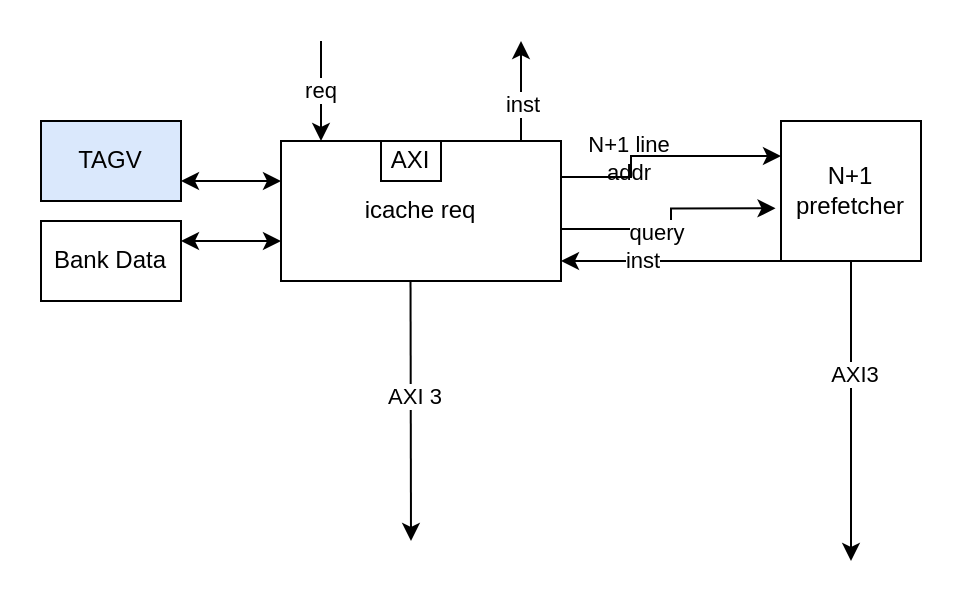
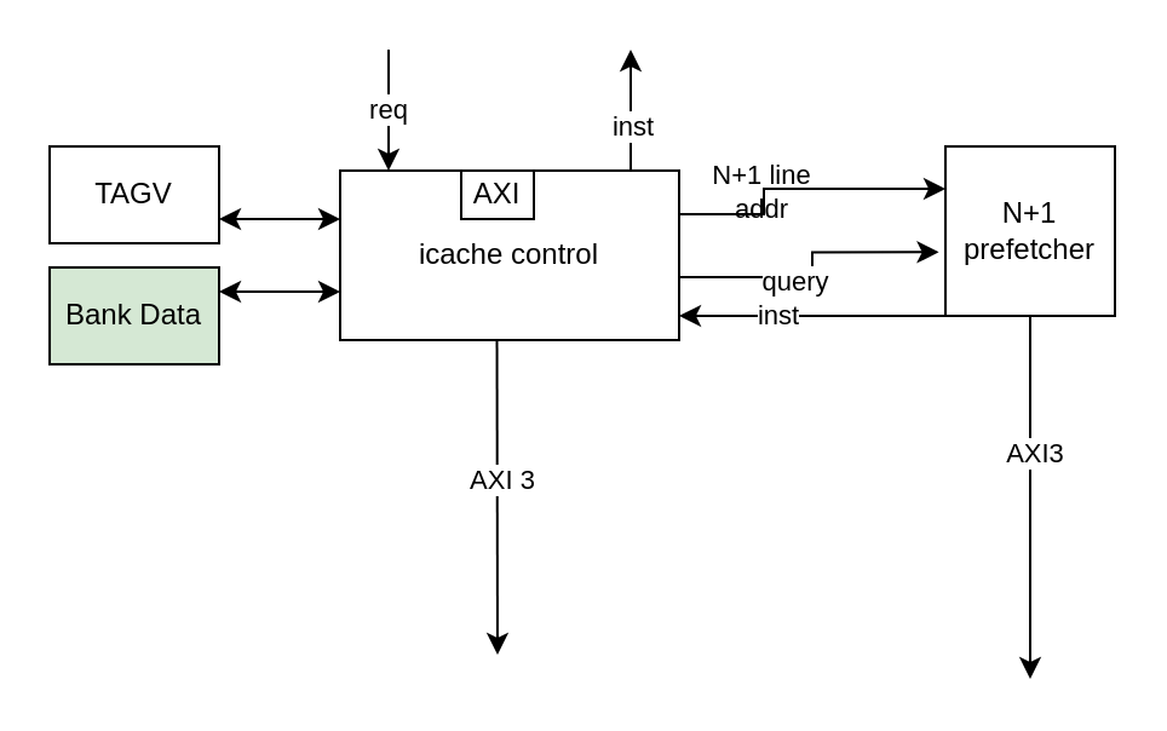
  <mxCell id="0" />
  <mxCell id="1" parent="0" />
  <mxCell id="2" style="edgeStyle=orthogonalEdgeStyle;rounded=0;orthogonalLoop=1;jettySize=auto;html=1;" edge="1" parent="1" source="9"><mxGeometry relative="1" as="geometry"><mxPoint x="260" y="20" as="targetPoint" /><Array as="points"><mxPoint x="260" y="60" /><mxPoint x="260" y="60" /></Array></mxGeometry></mxCell>
  <mxCell id="3" value="inst" style="edgeLabel;html=1;align=center;verticalAlign=middle;resizable=0;points=[];" vertex="1" connectable="0" parent="2"><mxGeometry x="-0.253" relative="1" as="geometry"><mxPoint as="offset" /></mxGeometry></mxCell>
  <mxCell id="4" value="req" style="edgeStyle=orthogonalEdgeStyle;rounded=0;orthogonalLoop=1;jettySize=auto;html=1;" edge="1" parent="1" target="9"><mxGeometry relative="1" as="geometry"><mxPoint x="160" y="20" as="sourcePoint" /><Array as="points"><mxPoint x="160" y="60" /><mxPoint x="160" y="60" /></Array></mxGeometry></mxCell>
  <mxCell id="5" style="edgeStyle=orthogonalEdgeStyle;rounded=0;orthogonalLoop=1;jettySize=auto;html=1;entryX=0;entryY=0.25;entryDx=0;entryDy=0;" edge="1" parent="1" source="9" target="15"><mxGeometry relative="1" as="geometry"><Array as="points"><mxPoint x="315" y="88" /></Array></mxGeometry></mxCell>
  <mxCell id="6" value="N+1 line&lt;br&gt;addr" style="edgeLabel;html=1;align=center;verticalAlign=middle;resizable=0;points=[];labelBackgroundColor=none;" vertex="1" connectable="0" parent="5"><mxGeometry x="-0.248" y="2" relative="1" as="geometry"><mxPoint as="offset" /></mxGeometry></mxCell>
  <mxCell id="7" style="edgeStyle=orthogonalEdgeStyle;rounded=0;orthogonalLoop=1;jettySize=auto;html=1;entryX=-0.039;entryY=0.624;entryDx=0;entryDy=0;entryPerimeter=0;" edge="1" parent="1" source="9" target="15"><mxGeometry relative="1" as="geometry"><Array as="points"><mxPoint x="335" y="114" /></Array></mxGeometry></mxCell>
  <mxCell id="8" value="query" style="edgeLabel;html=1;align=center;verticalAlign=middle;resizable=0;points=[];" vertex="1" connectable="0" parent="7"><mxGeometry x="-0.207" y="-1" relative="1" as="geometry"><mxPoint as="offset" /></mxGeometry></mxCell>
- <mxCell id="9" value="icache req" style="rounded=0;whiteSpace=wrap;html=1;" vertex="1" parent="1"><mxGeometry x="140" y="70" width="140" height="70" as="geometry" /></mxCell>
+ <mxCell id="9" value="icache control" style="rounded=0;whiteSpace=wrap;html=1;" vertex="1" parent="1"><mxGeometry x="140" y="70" width="140" height="70" as="geometry" /></mxCell>
  <mxCell id="10" value="AXI" style="rounded=0;whiteSpace=wrap;html=1;" vertex="1" parent="1"><mxGeometry x="190" y="70" width="30" height="20" as="geometry" /></mxCell>
  <mxCell id="11" style="edgeStyle=orthogonalEdgeStyle;rounded=0;orthogonalLoop=1;jettySize=auto;html=1;" edge="1" parent="1" source="15"><mxGeometry relative="1" as="geometry"><mxPoint x="280" y="130" as="targetPoint" /><Array as="points"><mxPoint x="370" y="130" /><mxPoint x="370" y="130" /></Array></mxGeometry></mxCell>
  <mxCell id="12" value="inst" style="edgeLabel;html=1;align=center;verticalAlign=middle;resizable=0;points=[];" vertex="1" connectable="0" parent="11"><mxGeometry x="0.27" y="-1" relative="1" as="geometry"><mxPoint as="offset" /></mxGeometry></mxCell>
  <mxCell id="13" style="edgeStyle=orthogonalEdgeStyle;rounded=0;orthogonalLoop=1;jettySize=auto;html=1;" edge="1" parent="1" source="15"><mxGeometry relative="1" as="geometry"><mxPoint x="425" y="280" as="targetPoint" /></mxGeometry></mxCell>
  <mxCell id="14" value="AXI3" style="edgeLabel;html=1;align=center;verticalAlign=middle;resizable=0;points=[];" vertex="1" connectable="0" parent="13"><mxGeometry x="-0.262" y="1" relative="1" as="geometry"><mxPoint as="offset" /></mxGeometry></mxCell>
  <mxCell id="15" value="N+1&lt;br&gt;prefetcher" style="rounded=0;whiteSpace=wrap;html=1;" vertex="1" parent="1"><mxGeometry x="390" y="60" width="70" height="70" as="geometry" /></mxCell>
- <mxCell id="16" value="TAGV" style="rounded=0;whiteSpace=wrap;html=1;fillColor=#dae8fc;" vertex="1" parent="1"><mxGeometry x="20" y="60" width="70" height="40" as="geometry" /></mxCell>
- <mxCell id="17" value="Bank Data" style="rounded=0;whiteSpace=wrap;html=1;" vertex="1" parent="1"><mxGeometry x="20" y="110" width="70" height="40" as="geometry" /></mxCell>
+ <mxCell id="16" value="TAGV" style="rounded=0;whiteSpace=wrap;html=1;" vertex="1" parent="1"><mxGeometry x="20" y="60" width="70" height="40" as="geometry" /></mxCell>
+ <mxCell id="17" value="Bank Data" style="rounded=0;whiteSpace=wrap;html=1;fillColor=#d5e8d4;" vertex="1" parent="1"><mxGeometry x="20" y="110" width="70" height="40" as="geometry" /></mxCell>
  <mxCell id="18" value="" style="endArrow=classic;startArrow=classic;html=1;" edge="1" parent="1"><mxGeometry width="50" height="50" relative="1" as="geometry"><mxPoint x="90" y="90" as="sourcePoint" /><mxPoint x="140" y="90" as="targetPoint" /></mxGeometry></mxCell>
  <mxCell id="19" value="" style="endArrow=classic;startArrow=classic;html=1;" edge="1" parent="1"><mxGeometry width="50" height="50" relative="1" as="geometry"><mxPoint x="90" y="120" as="sourcePoint" /><mxPoint x="140" y="120" as="targetPoint" /></mxGeometry></mxCell>
  <mxCell id="20" value="" style="endArrow=classic;html=1;" edge="1" parent="1"><mxGeometry width="50" height="50" relative="1" as="geometry"><mxPoint x="204.76" y="140" as="sourcePoint" /><mxPoint x="205" y="270" as="targetPoint" /></mxGeometry></mxCell>
  <mxCell id="21" value="AXI 3" style="edgeLabel;html=1;align=center;verticalAlign=middle;resizable=0;points=[];" vertex="1" connectable="0" parent="20"><mxGeometry x="-0.11" y="2" relative="1" as="geometry"><mxPoint as="offset" /></mxGeometry></mxCell>
